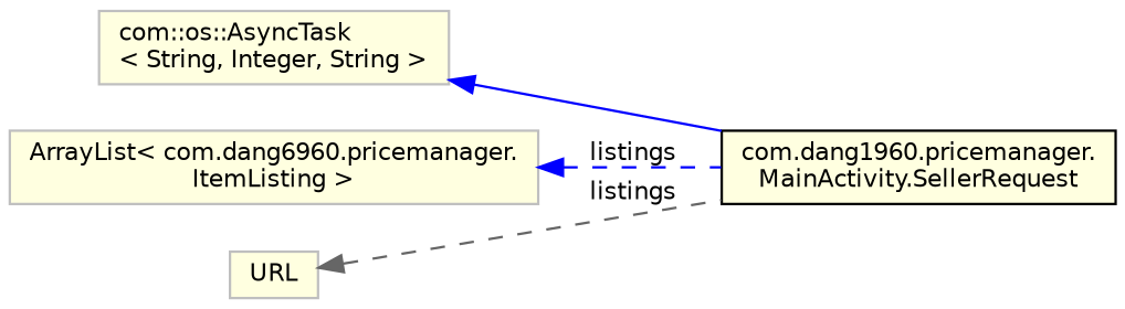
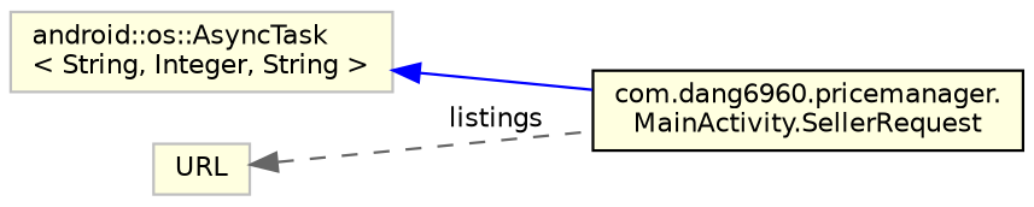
  digraph {
    rankdir=LR
    node [color=grey75 fillcolor=lightyellow fontname=Helvetica fontsize=10 shape=record style=filled]
    edge [color=blue dir=back fontname=Helvetica fontsize=10 labelfontname=Helvetica labelfontsize=10 style=dashed]
-   n1 [color=black fontcolor=black height=0.2 label="com.dang1960.pricemanager.\lMainActivity.SellerRequest" width=0.4]
-   n2 [height=0.2 label="com::os::AsyncTask\l\< String, Integer, String \>" width=0.4]
-   n3 [height=0.2 label="ArrayList\< com.dang6960.pricemanager.\lItemListing \>" width=0.4]
+   n1 [color=black fontcolor=black height=0.2 label="com.dang6960.pricemanager.\lMainActivity.SellerRequest" width=0.4]
+   n2 [height=0.2 label="android::os::AsyncTask\l\< String, Integer, String \>" width=0.4]
    n4 [height=0.2 label=URL width=0.4]
    n2 -> n1 [style=solid]
-   n3 -> n1 [label=" listings"]
    n4 -> n1 [color=gray40 label=" listings"]
  }
